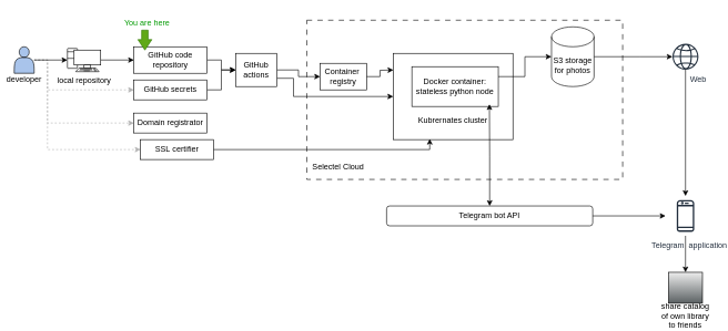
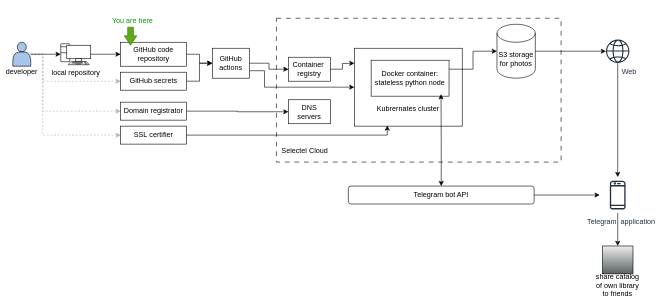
  <mxCell id="0" />
  <mxCell id="1" parent="0" />
  <mxCell id="2" value="&lt;div&gt;&lt;br&gt;&lt;/div&gt;&lt;div&gt;&lt;br&gt;&lt;/div&gt;&lt;div&gt;&lt;br&gt;&lt;/div&gt;&lt;div&gt;&lt;br&gt;&lt;/div&gt;&lt;div&gt;&lt;br&gt;&lt;/div&gt;&lt;div&gt;&lt;br&gt;&lt;/div&gt;&lt;div&gt;&lt;br&gt;&lt;/div&gt;&lt;div&gt;&lt;br&gt;&lt;/div&gt;&lt;div&gt;&lt;br&gt;&lt;/div&gt;&lt;div&gt;&lt;br&gt;&lt;/div&gt;&lt;div&gt;&lt;br&gt;&lt;/div&gt;&lt;div&gt;&lt;br&gt;&lt;/div&gt;&lt;div&gt;&lt;br&gt;&lt;/div&gt;&lt;div&gt;&lt;br&gt;&lt;/div&gt;&lt;div style=&quot;&quot;&gt;&lt;span style=&quot;background-color: transparent; color: light-dark(rgb(0, 0, 0), rgb(255, 255, 255));&quot;&gt;&amp;nbsp; Selectel Cloud&lt;/span&gt;&lt;/div&gt;" style="rounded=0;whiteSpace=wrap;html=1;fillColor=none;dashed=1;dashPattern=8 8;align=left;" vertex="1" parent="1"><mxGeometry x="460" y="30" width="475" height="240" as="geometry" /></mxCell>
  <mxCell id="3" value="&lt;div&gt;&lt;br&gt;&lt;/div&gt;&lt;div&gt;&lt;div&gt;&lt;br&gt;&lt;/div&gt;&lt;div&gt;&lt;br&gt;&lt;/div&gt;&lt;div&gt;&lt;br&gt;&lt;/div&gt;&lt;div&gt;&lt;br&gt;&lt;/div&gt;&lt;div&gt;&lt;span style=&quot;background-color: transparent; color: light-dark(rgb(0, 0, 0), rgb(255, 255, 255));&quot;&gt;Kubrernates cluster&lt;/span&gt;&lt;/div&gt;&lt;/div&gt;" style="rounded=0;whiteSpace=wrap;html=1;" vertex="1" parent="1"><mxGeometry x="590" y="80" width="180" height="130" as="geometry" /></mxCell>
  <mxCell id="4" style="edgeStyle=orthogonalEdgeStyle;rounded=0;orthogonalLoop=1;jettySize=auto;html=1;exitX=1;exitY=0.25;exitDx=0;exitDy=0;" edge="1" parent="1" source="5" target="6"><mxGeometry relative="1" as="geometry"><mxPoint x="748" y="130" as="sourcePoint" /></mxGeometry></mxCell>
  <mxCell id="5" value="Docker container:&lt;div&gt;stateless python node&lt;/div&gt;" style="rounded=0;whiteSpace=wrap;html=1;" vertex="1" parent="1"><mxGeometry x="618" y="100" width="130" height="60" as="geometry" /></mxCell>
  <mxCell id="6" value="S3 storage&lt;br&gt;for photos" style="shape=cylinder3;whiteSpace=wrap;html=1;boundedLbl=1;backgroundOutline=1;size=15;" vertex="1" parent="1"><mxGeometry x="828" y="40" width="64" height="90" as="geometry" /></mxCell>
  <mxCell id="7" value="Telegram bot API" style="rounded=1;whiteSpace=wrap;html=1;" vertex="1" parent="1"><mxGeometry x="580" y="310" width="310" height="30" as="geometry" /></mxCell>
  <mxCell id="8" style="edgeStyle=orthogonalEdgeStyle;rounded=0;orthogonalLoop=1;jettySize=auto;html=1;exitX=1;exitY=0.5;exitDx=0;exitDy=0;entryX=0;entryY=0.5;entryDx=0;entryDy=0;" edge="1" parent="1" source="9" target="14"><mxGeometry relative="1" as="geometry" /></mxCell>
  <mxCell id="9" value="GitHub code repository" style="rounded=0;whiteSpace=wrap;html=1;" vertex="1" parent="1"><mxGeometry x="200" y="70" width="110" height="40" as="geometry" /></mxCell>
  <mxCell id="10" style="edgeStyle=orthogonalEdgeStyle;rounded=0;orthogonalLoop=1;jettySize=auto;html=1;exitX=1;exitY=0.5;exitDx=0;exitDy=0;" edge="1" parent="1" source="11" target="14"><mxGeometry relative="1" as="geometry" /></mxCell>
  <mxCell id="11" value="GitHub secrets" style="rounded=0;whiteSpace=wrap;html=1;" vertex="1" parent="1"><mxGeometry x="200" y="120" width="110" height="30" as="geometry" /></mxCell>
  <mxCell id="12" style="edgeStyle=orthogonalEdgeStyle;rounded=0;orthogonalLoop=1;jettySize=auto;html=1;exitX=1;exitY=0.5;exitDx=0;exitDy=0;entryX=0;entryY=0.5;entryDx=0;entryDy=0;" edge="1" parent="1" source="14" target="27"><mxGeometry relative="1" as="geometry" /></mxCell>
  <mxCell id="13" style="edgeStyle=orthogonalEdgeStyle;rounded=0;orthogonalLoop=1;jettySize=auto;html=1;entryX=0;entryY=0.5;entryDx=0;entryDy=0;exitX=1;exitY=0.75;exitDx=0;exitDy=0;" edge="1" parent="1" source="14" target="3"><mxGeometry relative="1" as="geometry"><Array as="points"><mxPoint x="440" y="118" /><mxPoint x="440" y="145" /></Array></mxGeometry></mxCell>
  <mxCell id="14" value="GitHub &lt;br&gt;actions" style="rounded=0;whiteSpace=wrap;html=1;" vertex="1" parent="1"><mxGeometry x="353" y="80" width="62" height="50" as="geometry" /></mxCell>
  <mxCell id="15" style="edgeStyle=orthogonalEdgeStyle;rounded=0;orthogonalLoop=1;jettySize=auto;html=1;entryX=0;entryY=0.5;entryDx=0;entryDy=0;dashed=1;strokeColor=#B3B3B3;" edge="1" parent="1" source="18" target="11"><mxGeometry relative="1" as="geometry"><Array as="points"><mxPoint x="70" y="90" /><mxPoint x="70" y="135" /></Array></mxGeometry></mxCell>
  <mxCell id="16" style="edgeStyle=orthogonalEdgeStyle;rounded=0;orthogonalLoop=1;jettySize=auto;html=1;entryX=0;entryY=0.5;entryDx=0;entryDy=0;dashed=1;strokeColor=#B3B3B3;" edge="1" parent="1" source="18" target="31"><mxGeometry relative="1" as="geometry"><Array as="points"><mxPoint x="70" y="90" /><mxPoint x="70" y="185" /></Array></mxGeometry></mxCell>
  <mxCell id="17" style="edgeStyle=orthogonalEdgeStyle;rounded=0;orthogonalLoop=1;jettySize=auto;html=1;entryX=0;entryY=0.5;entryDx=0;entryDy=0;dashed=1;strokeColor=#B3B3B3;" edge="1" parent="1" source="18" target="32"><mxGeometry relative="1" as="geometry"><Array as="points"><mxPoint x="70" y="90" /><mxPoint x="70" y="225" /></Array></mxGeometry></mxCell>
  <mxCell id="18" value="&lt;div&gt;&lt;br&gt;&lt;/div&gt;&lt;div&gt;&lt;br&gt;&lt;/div&gt;&lt;div&gt;&lt;br&gt;&lt;/div&gt;&lt;div&gt;&lt;br&gt;&lt;/div&gt;&lt;div&gt;developer&lt;/div&gt;" style="shape=actor;whiteSpace=wrap;html=1;fillColor=#A9C4EB;" vertex="1" parent="1"><mxGeometry x="20" y="70" width="30" height="40" as="geometry" /></mxCell>
  <mxCell id="19" style="edgeStyle=orthogonalEdgeStyle;rounded=0;orthogonalLoop=1;jettySize=auto;html=1;entryX=1;entryY=0.5;entryDx=0;entryDy=0;startArrow=classic;startFill=1;endArrow=none;" edge="1" parent="1" source="22" target="7"><mxGeometry relative="1" as="geometry" /></mxCell>
  <mxCell id="20" style="edgeStyle=orthogonalEdgeStyle;rounded=0;orthogonalLoop=1;jettySize=auto;html=1;" edge="1" parent="1" source="22" target="26"><mxGeometry relative="1" as="geometry" /></mxCell>
  <mxCell id="21" style="edgeStyle=orthogonalEdgeStyle;rounded=0;orthogonalLoop=1;jettySize=auto;html=1;" edge="1" parent="1" source="23" target="22"><mxGeometry relative="1" as="geometry" /></mxCell>
  <mxCell id="22" value="&amp;nbsp; &amp;nbsp;Telegram&amp;nbsp; application" style="sketch=0;outlineConnect=0;fontColor=#232F3E;gradientColor=none;strokeColor=#232F3E;fillColor=#ffffff;dashed=0;verticalLabelPosition=bottom;verticalAlign=top;align=center;html=1;fontSize=12;fontStyle=0;aspect=fixed;shape=mxgraph.aws4.resourceIcon;resIcon=mxgraph.aws4.mobile_client;" vertex="1" parent="1"><mxGeometry x="999.5" y="295" width="60" height="60" as="geometry" /></mxCell>
  <mxCell id="23" value="&amp;nbsp; &amp;nbsp; &amp;nbsp; &amp;nbsp; &amp;nbsp; &amp;nbsp;Web" style="sketch=0;outlineConnect=0;fontColor=#232F3E;gradientColor=none;fillColor=#232F3D;strokeColor=none;dashed=0;verticalLabelPosition=bottom;verticalAlign=top;align=center;html=1;fontSize=12;fontStyle=0;aspect=fixed;pointerEvents=1;shape=mxgraph.aws4.globe;" vertex="1" parent="1"><mxGeometry x="1010" y="65.5" width="39" height="39" as="geometry" /></mxCell>
  <mxCell id="24" style="edgeStyle=orthogonalEdgeStyle;rounded=0;orthogonalLoop=1;jettySize=auto;html=1;exitX=0.5;exitY=0;exitDx=0;exitDy=0;entryX=0.897;entryY=0.945;entryDx=0;entryDy=0;entryPerimeter=0;startArrow=classic;startFill=1;" edge="1" parent="1" source="7" target="5"><mxGeometry relative="1" as="geometry" /></mxCell>
  <mxCell id="25" style="edgeStyle=orthogonalEdgeStyle;rounded=0;orthogonalLoop=1;jettySize=auto;html=1;exitX=1;exitY=0.5;exitDx=0;exitDy=0;exitPerimeter=0;" edge="1" parent="1" source="6" target="23"><mxGeometry relative="1" as="geometry"><Array as="points"><mxPoint x="960" y="85" /></Array></mxGeometry></mxCell>
  <mxCell id="26" value="&#10;&#10;&#10;&#10;&#10;&#10;share catalog&#10;of own library&#10;to friends" style="shape=mxgraph.networks2.icon;aspect=fixed;fillColor=#EDEDED;strokeColor=#000000;gradientColor=#5B6163;network2IconShadow=1;network2bgFillColor=none;network2Icon=mxgraph.networks2.social_media;network2IconYOffset=0.015;network2IconW=1.02;network2IconH=0.932;" vertex="1" parent="1"><mxGeometry x="1004" y="410" width="51" height="46.6" as="geometry" /></mxCell>
  <mxCell id="27" value="Container&amp;nbsp;&lt;div&gt;registry&lt;/div&gt;" style="rounded=0;whiteSpace=wrap;html=1;" vertex="1" parent="1"><mxGeometry x="480" y="95" width="70" height="40" as="geometry" /></mxCell>
  <mxCell id="28" style="edgeStyle=orthogonalEdgeStyle;rounded=0;orthogonalLoop=1;jettySize=auto;html=1;entryX=0.001;entryY=0.308;entryDx=0;entryDy=0;entryPerimeter=0;" edge="1" parent="1" source="27"><mxGeometry relative="1" as="geometry"><mxPoint x="590.18" y="105.04" as="targetPoint" /></mxGeometry></mxCell>
+ <mxCell id="29" value="DNS&lt;br&gt;servers" style="rounded=0;whiteSpace=wrap;html=1;" vertex="1" parent="1"><mxGeometry x="480" y="166" width="70" height="40" as="geometry" /></mxCell>
+ <mxCell id="30" style="edgeStyle=orthogonalEdgeStyle;rounded=0;orthogonalLoop=1;jettySize=auto;html=1;" edge="1" parent="1" source="31" target="29"><mxGeometry relative="1" as="geometry" /></mxCell>
  <mxCell id="31" value="Domain registrator" style="rounded=0;whiteSpace=wrap;html=1;" vertex="1" parent="1"><mxGeometry x="200" y="170" width="110" height="30" as="geometry" /></mxCell>
- <mxCell id="32" value="SSL&amp;nbsp;&lt;span style=&quot;white-space-collapse: preserve;&quot; data-src-align=&quot;0:12&quot; class=&quot;aNeGP0gI0B9AV8JaHPyH&quot;&gt;certifier&lt;/span&gt;" style="rounded=0;whiteSpace=wrap;html=1;" vertex="1" parent="1"><mxGeometry x="210" y="210" width="110" height="30" as="geometry" /></mxCell>
+ <mxCell id="32" value="SSL&amp;nbsp;&lt;span style=&quot;white-space-collapse: preserve;&quot; data-src-align=&quot;0:12&quot; class=&quot;aNeGP0gI0B9AV8JaHPyH&quot;&gt;certifier&lt;/span&gt;" style="rounded=0;whiteSpace=wrap;html=1;" vertex="1" parent="1"><mxGeometry x="200" y="210" width="110" height="30" as="geometry" /></mxCell>
  <mxCell id="33" style="edgeStyle=orthogonalEdgeStyle;rounded=0;orthogonalLoop=1;jettySize=auto;html=1;entryX=0;entryY=0.5;entryDx=0;entryDy=0;" edge="1" parent="1" source="34" target="9"><mxGeometry relative="1" as="geometry" /></mxCell>
  <mxCell id="34" value="&lt;font&gt;local repository&lt;/font&gt;" style="fontColor=#000000;verticalAlign=top;verticalLabelPosition=bottom;labelPosition=center;align=center;html=1;outlineConnect=0;fillColor=light-dark(#ffffff, #3e3e3e);strokeColor=light-dark(#000000, #3e3e3e);gradientColor=none;gradientDirection=north;strokeWidth=1;shape=mxgraph.networks.pc;" vertex="1" parent="1"><mxGeometry x="100" y="72.5" width="50" height="35" as="geometry" /></mxCell>
  <mxCell id="35" style="edgeStyle=orthogonalEdgeStyle;rounded=0;orthogonalLoop=1;jettySize=auto;html=1;entryX=0;entryY=0.5;entryDx=0;entryDy=0;entryPerimeter=0;" edge="1" parent="1" source="18" target="34"><mxGeometry relative="1" as="geometry" /></mxCell>
  <mxCell id="36" style="edgeStyle=orthogonalEdgeStyle;rounded=0;orthogonalLoop=1;jettySize=auto;html=1;entryX=0.305;entryY=0.992;entryDx=0;entryDy=0;entryPerimeter=0;" edge="1" parent="1" source="32" target="3"><mxGeometry relative="1" as="geometry"><Array as="points"><mxPoint x="645" y="225" /></Array></mxGeometry></mxCell>
  <mxCell id="37" value="" style="html=1;shadow=0;dashed=0;align=center;verticalAlign=middle;shape=mxgraph.arrows2.arrow;dy=0.54;dx=15.81;direction=south;notch=0;fillColor=#60a917;strokeColor=#2D7600;fontColor=#ffffff;" vertex="1" parent="1"><mxGeometry x="206" y="45" width="21" height="30" as="geometry" /></mxCell>
  <mxCell id="38" value="You are here" style="text;html=1;align=center;verticalAlign=middle;whiteSpace=wrap;rounded=0;fontColor=#009900;" vertex="1" parent="1"><mxGeometry x="180" y="20" width="80" height="30" as="geometry" /></mxCell>
